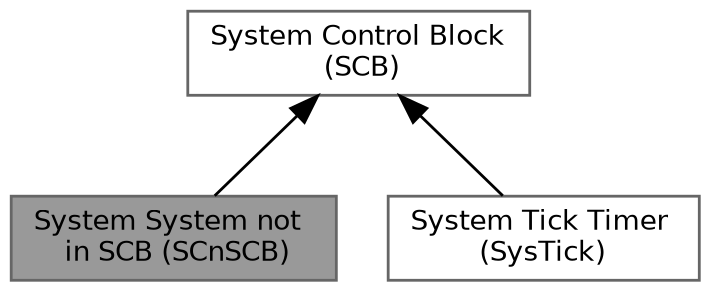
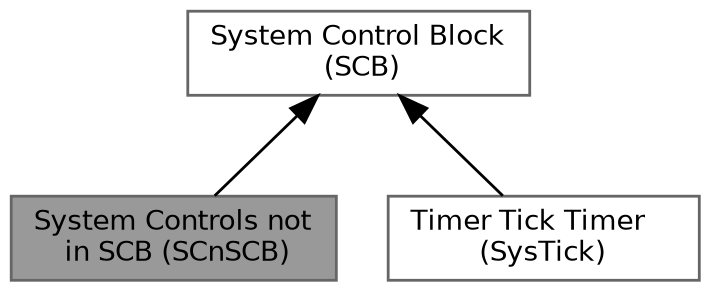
  digraph {
    rankdir=TB
    node [color=grey40 fillcolor=white fontname=Helvetica fontsize=10 shape=box style=filled]
    edge [dir=back fontname=Helvetica fontsize=10 labelfontname=Helvetica labelfontsize=10 shape=plaintext style=solid]
    n1 [height=0.2 label="System Control Block\l (SCB)" width=0.4]
-   n2 [color=gray40 fillcolor=grey60 fontcolor=black height=0.2 label="System System not\l in SCB (SCnSCB)" width=0.4]
-   n3 [height=0.2 label="System Tick Timer \l(SysTick)" width=0.4]
+   n2 [color=gray40 fillcolor=grey60 fontcolor=black height=0.2 label="System Controls not\l in SCB (SCnSCB)" width=0.4]
+   n3 [height=0.2 label="Timer Tick Timer \l(SysTick)" width=0.4]
    n1 -> n2
    n1 -> n3
  }
